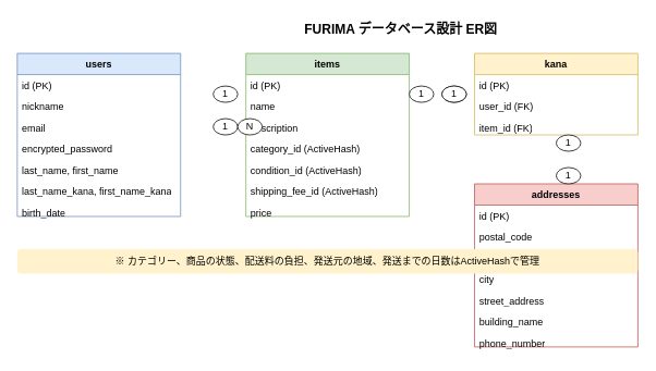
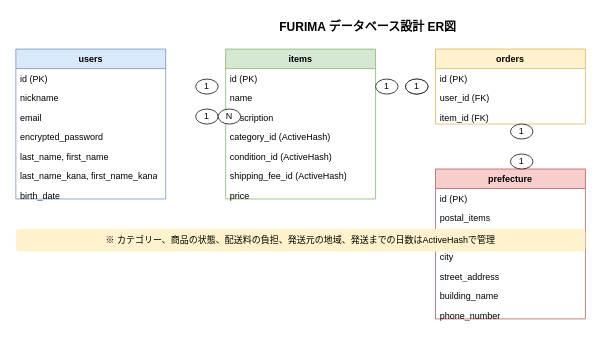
  <mxCell id="0" />
  <mxCell id="1" parent="0" />
  <mxCell id="2" value="users" style="swimlane;fontStyle=1;align=center;verticalAlign=top;childLayout=stackLayout;horizontal=1;startSize=26;horizontalStack=0;resizeParent=1;resizeParentMax=0;resizeLast=0;collapsible=1;marginBottom=0;whiteSpace=wrap;html=1;fillColor=#dae8fc;strokeColor=#6c8ebf;" vertex="1" parent="1"><mxGeometry x="20" y="65" width="200" height="200" as="geometry" /></mxCell>
  <mxCell id="3" value="id (PK)" style="text;strokeColor=none;fillColor=none;align=left;verticalAlign=top;spacingLeft=4;spacingRight=4;overflow=hidden;rotatable=0;points=[[0,0.5],[1,0.5]];portConstraint=eastwest;whiteSpace=wrap;html=1;" vertex="1" parent="2"><mxGeometry y="26" width="200" height="26" as="geometry" /></mxCell>
  <mxCell id="4" value="nickname" style="text;strokeColor=none;fillColor=none;align=left;verticalAlign=top;spacingLeft=4;spacingRight=4;overflow=hidden;rotatable=0;points=[[0,0.5],[1,0.5]];portConstraint=eastwest;whiteSpace=wrap;html=1;" vertex="1" parent="2"><mxGeometry y="52" width="200" height="26" as="geometry" /></mxCell>
  <mxCell id="5" value="email" style="text;strokeColor=none;fillColor=none;align=left;verticalAlign=top;spacingLeft=4;spacingRight=4;overflow=hidden;rotatable=0;points=[[0,0.5],[1,0.5]];portConstraint=eastwest;whiteSpace=wrap;html=1;" vertex="1" parent="2"><mxGeometry y="78" width="200" height="26" as="geometry" /></mxCell>
  <mxCell id="6" value="encrypted_password" style="text;strokeColor=none;fillColor=none;align=left;verticalAlign=top;spacingLeft=4;spacingRight=4;overflow=hidden;rotatable=0;points=[[0,0.5],[1,0.5]];portConstraint=eastwest;whiteSpace=wrap;html=1;" vertex="1" parent="2"><mxGeometry y="104" width="200" height="26" as="geometry" /></mxCell>
  <mxCell id="7" value="last_name, first_name" style="text;strokeColor=none;fillColor=none;align=left;verticalAlign=top;spacingLeft=4;spacingRight=4;overflow=hidden;rotatable=0;points=[[0,0.5],[1,0.5]];portConstraint=eastwest;whiteSpace=wrap;html=1;" vertex="1" parent="2"><mxGeometry y="130" width="200" height="26" as="geometry" /></mxCell>
  <mxCell id="8" value="last_name_kana, first_name_kana" style="text;strokeColor=none;fillColor=none;align=left;verticalAlign=top;spacingLeft=4;spacingRight=4;overflow=hidden;rotatable=0;points=[[0,0.5],[1,0.5]];portConstraint=eastwest;whiteSpace=wrap;html=1;" vertex="1" parent="2"><mxGeometry y="156" width="200" height="26" as="geometry" /></mxCell>
  <mxCell id="9" value="birth_date" style="text;strokeColor=none;fillColor=none;align=left;verticalAlign=top;spacingLeft=4;spacingRight=4;overflow=hidden;rotatable=0;points=[[0,0.5],[1,0.5]];portConstraint=eastwest;whiteSpace=wrap;html=1;" vertex="1" parent="2"><mxGeometry y="182" width="200" height="26" as="geometry" /></mxCell>
  <mxCell id="10" value="items" style="swimlane;fontStyle=1;align=center;verticalAlign=top;childLayout=stackLayout;horizontal=1;startSize=26;horizontalStack=0;resizeParent=1;resizeParentMax=0;resizeLast=0;collapsible=1;marginBottom=0;whiteSpace=wrap;html=1;fillColor=#d5e8d4;strokeColor=#82b366;" vertex="1" parent="1"><mxGeometry x="300" y="65" width="200" height="200" as="geometry" /></mxCell>
  <mxCell id="11" value="id (PK)" style="text;strokeColor=none;fillColor=none;align=left;verticalAlign=top;spacingLeft=4;spacingRight=4;overflow=hidden;rotatable=0;points=[[0,0.5],[1,0.5]];portConstraint=eastwest;whiteSpace=wrap;html=1;" vertex="1" parent="10"><mxGeometry y="26" width="200" height="26" as="geometry" /></mxCell>
  <mxCell id="12" value="name" style="text;strokeColor=none;fillColor=none;align=left;verticalAlign=top;spacingLeft=4;spacingRight=4;overflow=hidden;rotatable=0;points=[[0,0.5],[1,0.5]];portConstraint=eastwest;whiteSpace=wrap;html=1;" vertex="1" parent="10"><mxGeometry y="52" width="200" height="26" as="geometry" /></mxCell>
  <mxCell id="13" value="description" style="text;strokeColor=none;fillColor=none;align=left;verticalAlign=top;spacingLeft=4;spacingRight=4;overflow=hidden;rotatable=0;points=[[0,0.5],[1,0.5]];portConstraint=eastwest;whiteSpace=wrap;html=1;" vertex="1" parent="10"><mxGeometry y="78" width="200" height="26" as="geometry" /></mxCell>
  <mxCell id="14" value="category_id (ActiveHash)" style="text;strokeColor=none;fillColor=none;align=left;verticalAlign=top;spacingLeft=4;spacingRight=4;overflow=hidden;rotatable=0;points=[[0,0.5],[1,0.5]];portConstraint=eastwest;whiteSpace=wrap;html=1;" vertex="1" parent="10"><mxGeometry y="104" width="200" height="26" as="geometry" /></mxCell>
  <mxCell id="15" value="condition_id (ActiveHash)" style="text;strokeColor=none;fillColor=none;align=left;verticalAlign=top;spacingLeft=4;spacingRight=4;overflow=hidden;rotatable=0;points=[[0,0.5],[1,0.5]];portConstraint=eastwest;whiteSpace=wrap;html=1;" vertex="1" parent="10"><mxGeometry y="130" width="200" height="26" as="geometry" /></mxCell>
  <mxCell id="16" value="shipping_fee_id (ActiveHash)" style="text;strokeColor=none;fillColor=none;align=left;verticalAlign=top;spacingLeft=4;spacingRight=4;overflow=hidden;rotatable=0;points=[[0,0.5],[1,0.5]];portConstraint=eastwest;whiteSpace=wrap;html=1;" vertex="1" parent="10"><mxGeometry y="156" width="200" height="26" as="geometry" /></mxCell>
  <mxCell id="17" value="price" style="text;strokeColor=none;fillColor=none;align=left;verticalAlign=top;spacingLeft=4;spacingRight=4;overflow=hidden;rotatable=0;points=[[0,0.5],[1,0.5]];portConstraint=eastwest;whiteSpace=wrap;html=1;" vertex="1" parent="10"><mxGeometry y="182" width="200" height="26" as="geometry" /></mxCell>
- <mxCell id="18" value="kana" style="swimlane;fontStyle=1;align=center;verticalAlign=top;childLayout=stackLayout;horizontal=1;startSize=26;horizontalStack=0;resizeParent=1;resizeParentMax=0;resizeLast=0;collapsible=1;marginBottom=0;whiteSpace=wrap;html=1;fillColor=#fff2cc;strokeColor=#d6b656;" vertex="1" parent="1"><mxGeometry x="580" y="65" width="200" height="100" as="geometry" /></mxCell>
+ <mxCell id="18" value="orders" style="swimlane;fontStyle=1;align=center;verticalAlign=top;childLayout=stackLayout;horizontal=1;startSize=26;horizontalStack=0;resizeParent=1;resizeParentMax=0;resizeLast=0;collapsible=1;marginBottom=0;whiteSpace=wrap;html=1;fillColor=#fff2cc;strokeColor=#d6b656;" vertex="1" parent="1"><mxGeometry x="580" y="65" width="200" height="100" as="geometry" /></mxCell>
  <mxCell id="19" value="id (PK)" style="text;strokeColor=none;fillColor=none;align=left;verticalAlign=top;spacingLeft=4;spacingRight=4;overflow=hidden;rotatable=0;points=[[0,0.5],[1,0.5]];portConstraint=eastwest;whiteSpace=wrap;html=1;" vertex="1" parent="18"><mxGeometry y="26" width="200" height="26" as="geometry" /></mxCell>
  <mxCell id="20" value="user_id (FK)" style="text;strokeColor=none;fillColor=none;align=left;verticalAlign=top;spacingLeft=4;spacingRight=4;overflow=hidden;rotatable=0;points=[[0,0.5],[1,0.5]];portConstraint=eastwest;whiteSpace=wrap;html=1;" vertex="1" parent="18"><mxGeometry y="52" width="200" height="26" as="geometry" /></mxCell>
  <mxCell id="21" value="item_id (FK)" style="text;strokeColor=none;fillColor=none;align=left;verticalAlign=top;spacingLeft=4;spacingRight=4;overflow=hidden;rotatable=0;points=[[0,0.5],[1,0.5]];portConstraint=eastwest;whiteSpace=wrap;html=1;" vertex="1" parent="18"><mxGeometry y="78" width="200" height="26" as="geometry" /></mxCell>
- <mxCell id="22" value="addresses" style="swimlane;fontStyle=1;align=center;verticalAlign=top;childLayout=stackLayout;horizontal=1;startSize=26;horizontalStack=0;resizeParent=1;resizeParentMax=0;resizeLast=0;collapsible=1;marginBottom=0;whiteSpace=wrap;html=1;fillColor=#f8cecc;strokeColor=#b85450;" vertex="1" parent="1"><mxGeometry x="580" y="225" width="200" height="200" as="geometry" /></mxCell>
+ <mxCell id="22" value="prefecture" style="swimlane;fontStyle=1;align=center;verticalAlign=top;childLayout=stackLayout;horizontal=1;startSize=26;horizontalStack=0;resizeParent=1;resizeParentMax=0;resizeLast=0;collapsible=1;marginBottom=0;whiteSpace=wrap;html=1;fillColor=#f8cecc;strokeColor=#b85450;" vertex="1" parent="1"><mxGeometry x="580" y="225" width="200" height="200" as="geometry" /></mxCell>
  <mxCell id="23" value="id (PK)" style="text;strokeColor=none;fillColor=none;align=left;verticalAlign=top;spacingLeft=4;spacingRight=4;overflow=hidden;rotatable=0;points=[[0,0.5],[1,0.5]];portConstraint=eastwest;whiteSpace=wrap;html=1;" vertex="1" parent="22"><mxGeometry y="26" width="200" height="26" as="geometry" /></mxCell>
- <mxCell id="24" value="postal_code" style="text;strokeColor=none;fillColor=none;align=left;verticalAlign=top;spacingLeft=4;spacingRight=4;overflow=hidden;rotatable=0;points=[[0,0.5],[1,0.5]];portConstraint=eastwest;whiteSpace=wrap;html=1;" vertex="1" parent="22"><mxGeometry y="52" width="200" height="26" as="geometry" /></mxCell>
+ <mxCell id="24" value="postal_items" style="text;strokeColor=none;fillColor=none;align=left;verticalAlign=top;spacingLeft=4;spacingRight=4;overflow=hidden;rotatable=0;points=[[0,0.5],[1,0.5]];portConstraint=eastwest;whiteSpace=wrap;html=1;" vertex="1" parent="22"><mxGeometry y="52" width="200" height="26" as="geometry" /></mxCell>
  <mxCell id="25" value="prefecture_id (ActiveHash)" style="text;strokeColor=none;fillColor=none;align=left;verticalAlign=top;spacingLeft=4;spacingRight=4;overflow=hidden;rotatable=0;points=[[0,0.5],[1,0.5]];portConstraint=eastwest;whiteSpace=wrap;html=1;" vertex="1" parent="22"><mxGeometry y="78" width="200" height="26" as="geometry" /></mxCell>
  <mxCell id="26" value="city" style="text;strokeColor=none;fillColor=none;align=left;verticalAlign=top;spacingLeft=4;spacingRight=4;overflow=hidden;rotatable=0;points=[[0,0.5],[1,0.5]];portConstraint=eastwest;whiteSpace=wrap;html=1;" vertex="1" parent="22"><mxGeometry y="104" width="200" height="26" as="geometry" /></mxCell>
  <mxCell id="27" value="street_address" style="text;strokeColor=none;fillColor=none;align=left;verticalAlign=top;spacingLeft=4;spacingRight=4;overflow=hidden;rotatable=0;points=[[0,0.5],[1,0.5]];portConstraint=eastwest;whiteSpace=wrap;html=1;" vertex="1" parent="22"><mxGeometry y="130" width="200" height="26" as="geometry" /></mxCell>
  <mxCell id="28" value="building_name" style="text;strokeColor=none;fillColor=none;align=left;verticalAlign=top;spacingLeft=4;spacingRight=4;overflow=hidden;rotatable=0;points=[[0,0.5],[1,0.5]];portConstraint=eastwest;whiteSpace=wrap;html=1;" vertex="1" parent="22"><mxGeometry y="156" width="200" height="26" as="geometry" /></mxCell>
  <mxCell id="29" value="phone_number" style="text;strokeColor=none;fillColor=none;align=left;verticalAlign=top;spacingLeft=4;spacingRight=4;overflow=hidden;rotatable=0;points=[[0,0.5],[1,0.5]];portConstraint=eastwest;whiteSpace=wrap;html=1;" vertex="1" parent="22"><mxGeometry y="182" width="200" height="26" as="geometry" /></mxCell>
  <mxCell id="30" value="1" style="ellipse;whiteSpace=wrap;html=1;fillColor=#ffffff;strokeColor=#000000;" vertex="1" parent="1"><mxGeometry x="260" y="145" width="30" height="20" as="geometry" /></mxCell>
  <mxCell id="31" value="N" style="ellipse;whiteSpace=wrap;html=1;fillColor=#ffffff;strokeColor=#000000;" vertex="1" parent="1"><mxGeometry x="290" y="145" width="30" height="20" as="geometry" /></mxCell>
  <mxCell id="32" value="1" style="ellipse;whiteSpace=wrap;html=1;fillColor=#ffffff;strokeColor=#000000;" vertex="1" parent="1"><mxGeometry x="260" y="105" width="30" height="20" as="geometry" /></mxCell>
  <mxCell id="33" value="N" style="ellipse;whiteSpace=wrap;html=1;fillColor=#ffffff;strokeColor=#000000;" vertex="1" parent="1"><mxGeometry x="540" y="105" width="30" height="20" as="geometry" /></mxCell>
  <mxCell id="34" value="1" style="ellipse;whiteSpace=wrap;html=1;fillColor=#ffffff;strokeColor=#000000;" vertex="1" parent="1"><mxGeometry x="500" y="105" width="30" height="20" as="geometry" /></mxCell>
  <mxCell id="35" value="1" style="ellipse;whiteSpace=wrap;html=1;fillColor=#ffffff;strokeColor=#000000;" vertex="1" parent="1"><mxGeometry x="540" y="105" width="30" height="20" as="geometry" /></mxCell>
  <mxCell id="36" value="1" style="ellipse;whiteSpace=wrap;html=1;fillColor=#ffffff;strokeColor=#000000;" vertex="1" parent="1"><mxGeometry x="680" y="165" width="30" height="20" as="geometry" /></mxCell>
  <mxCell id="37" value="1" style="ellipse;whiteSpace=wrap;html=1;fillColor=#ffffff;strokeColor=#000000;" vertex="1" parent="1"><mxGeometry x="680" y="205" width="30" height="20" as="geometry" /></mxCell>
  <mxCell id="38" value="FURIMA データベース設計 ER図" style="text;html=1;strokeColor=none;fillColor=none;align=center;verticalAlign=middle;whiteSpace=wrap;rounded=0;fontSize=16;fontStyle=1;" vertex="1" parent="1"><mxGeometry x="340" y="20" width="300" height="30" as="geometry" /></mxCell>
  <mxCell id="39" value="※ カテゴリー、商品の状態、配送料の負担、発送元の地域、発送までの日数はActiveHashで管理" style="text;html=1;strokeColor=none;fillColor=#fff2cc;align=center;verticalAlign=middle;whiteSpace=wrap;rounded=1;fontSize=12;" vertex="1" parent="1"><mxGeometry x="20" y="305" width="760" height="30" as="geometry" /></mxCell>
